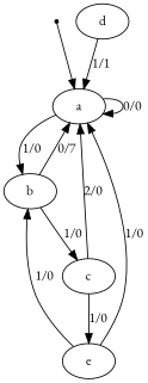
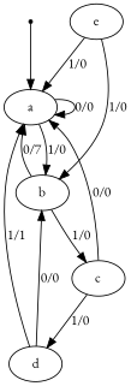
  digraph {
    fontname="EB Garamond"
    rankdir=TB
    node [fontname="EB Garamond"]
    edge [fontname="EB Garamond"]
    INIT [shape=point]
    n2 [label=a]
    n3 [label=b]
    n4 [label=c]
    n5 [label=e]
    n6 [label=d]
    INIT -> n2
    n2 -> n2 [label="0/0"]
    n2 -> n3 [label="1/0"]
    n3 -> n2 [label="0/7"]
    n3 -> n4 [label="1/0"]
-   n4 -> n2 [label="2/0"]
-   n4 -> n5 [label="1/0"]
+   n4 -> n2 [label="0/0"]
+   n4 -> n6 [label="1/0"]
    n5 -> n2 [label="1/0"]
    n5 -> n3 [label="1/0"]
    n6 -> n2 [label="1/1"]
+   n6 -> n3 [label="0/0"]
  }
